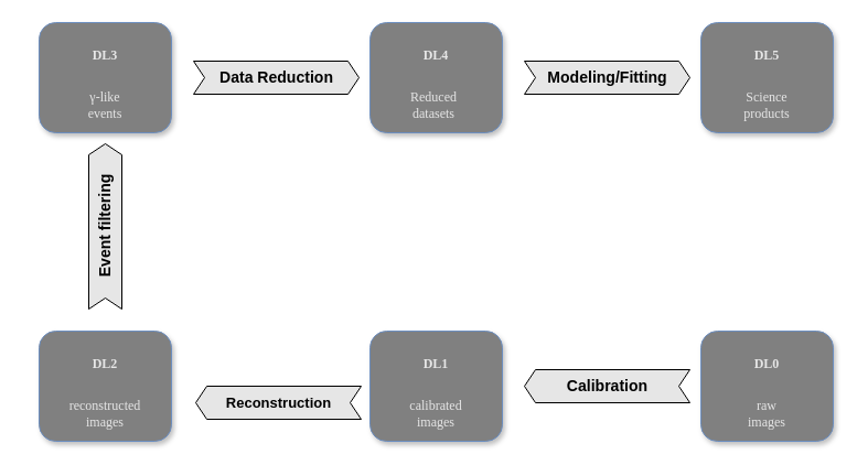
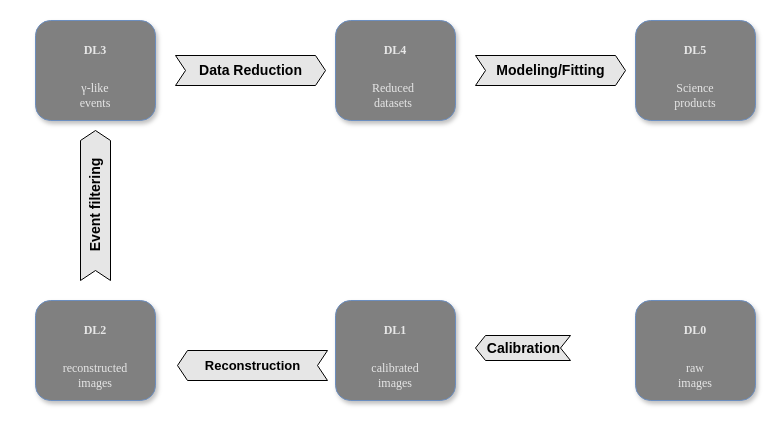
  <mxCell id="0" />
  <mxCell id="1" parent="0" />
  <mxCell id="2" value="" style="rounded=1;whiteSpace=wrap;html=1;fillColor=#808080;strokeColor=#6c8ebf;gradientColor=none;shadow=1;" parent="1" vertex="1"><mxGeometry x="35" y="20" width="120" height="100" as="geometry" /></mxCell>
  <mxCell id="3" value="" style="rounded=1;whiteSpace=wrap;html=1;fillColor=#808080;strokeColor=#6c8ebf;gradientColor=none;shadow=1;" parent="1" vertex="1"><mxGeometry x="335" y="20" width="120" height="100" as="geometry" /></mxCell>
  <mxCell id="4" value="" style="rounded=1;whiteSpace=wrap;html=1;fillColor=#808080;strokeColor=#6c8ebf;gradientColor=none;shadow=1;" parent="1" vertex="1"><mxGeometry x="635" y="20" width="120" height="100" as="geometry" /></mxCell>
  <mxCell id="5" value="&lt;h4&gt;&lt;font face=&quot;Verdana&quot; color=&quot;#e6e6e6&quot;&gt;DL3&lt;/font&gt;&lt;/h4&gt;" style="text;html=1;strokeColor=none;fillColor=none;align=center;verticalAlign=middle;whiteSpace=wrap;rounded=0;shadow=1;" parent="1" vertex="1"><mxGeometry x="75" y="40" width="40" height="20" as="geometry" /></mxCell>
  <mxCell id="6" value="&lt;h4&gt;&lt;font face=&quot;Verdana&quot; color=&quot;#e6e6e6&quot;&gt;DL4&lt;/font&gt;&lt;/h4&gt;" style="text;html=1;strokeColor=none;fillColor=none;align=center;verticalAlign=middle;whiteSpace=wrap;rounded=0;shadow=1;" parent="1" vertex="1"><mxGeometry x="375" y="40" width="40" height="20" as="geometry" /></mxCell>
  <mxCell id="7" value="&lt;h4&gt;&lt;font face=&quot;Verdana&quot; color=&quot;#e6e6e6&quot;&gt;DL5&lt;/font&gt;&lt;/h4&gt;" style="text;html=1;strokeColor=none;fillColor=none;align=center;verticalAlign=middle;whiteSpace=wrap;rounded=0;shadow=1;" parent="1" vertex="1"><mxGeometry x="675" y="40" width="40" height="20" as="geometry" /></mxCell>
  <mxCell id="8" value="&lt;pre&gt;&lt;font color=&quot;#e6e6e6&quot; face=&quot;Verdana&quot;&gt;Reduced&lt;br&gt;datasets&lt;/font&gt;&lt;/pre&gt;" style="text;html=1;strokeColor=none;fillColor=none;align=center;verticalAlign=middle;whiteSpace=wrap;rounded=0;shadow=1;" parent="1" vertex="1"><mxGeometry x="368" y="80" width="50" height="30" as="geometry" /></mxCell>
  <mxCell id="9" value="&lt;pre&gt;&lt;font color=&quot;#e6e6e6&quot; face=&quot;Verdana&quot;&gt;Science&lt;br/&gt;products&lt;/font&gt;&lt;/pre&gt;" style="text;html=1;strokeColor=none;fillColor=none;align=center;verticalAlign=middle;whiteSpace=wrap;rounded=0;shadow=1;" parent="1" vertex="1"><mxGeometry x="670" y="80" width="50" height="30" as="geometry" /></mxCell>
  <mxCell id="10" value="&lt;pre&gt;&lt;font color=&quot;#e6e6e6&quot; face=&quot;Verdana&quot;&gt;γ-like&lt;br/&gt;events&lt;/font&gt;&lt;/pre&gt;" style="text;html=1;strokeColor=none;fillColor=none;align=center;verticalAlign=middle;whiteSpace=wrap;rounded=0;shadow=1;" parent="1" vertex="1"><mxGeometry x="70" y="80" width="50" height="30" as="geometry" /></mxCell>
  <mxCell id="11" value="&lt;h3&gt;Data Reduction&lt;/h3&gt;" style="html=1;shadow=0;dashed=0;align=center;verticalAlign=middle;shape=mxgraph.arrows2.arrow;dy=0;dx=10;notch=10;fillColor=#E6E6E6;gradientColor=none;" parent="1" vertex="1"><mxGeometry x="175" y="55" width="150" height="30" as="geometry" /></mxCell>
  <mxCell id="12" value="&lt;h3&gt;Modeling/Fitting&lt;/h3&gt;" style="html=1;shadow=0;dashed=0;align=center;verticalAlign=middle;shape=mxgraph.arrows2.arrow;dy=0;dx=10;notch=10;fillColor=#E6E6E6;gradientColor=none;" parent="1" vertex="1"><mxGeometry x="475" y="55" width="150" height="30" as="geometry" /></mxCell>
  <mxCell id="13" value="&lt;h3&gt;Event filtering&lt;/h3&gt;" style="html=1;shadow=0;dashed=0;align=center;verticalAlign=middle;shape=mxgraph.arrows2.arrow;dy=0;dx=10;notch=10;fillColor=#E6E6E6;gradientColor=none;direction=east;rotation=270;" parent="1" vertex="1"><mxGeometry x="20" y="190" width="150" height="30" as="geometry" /></mxCell>
  <mxCell id="14" value="&lt;h3&gt;&lt;font style=&quot;font-size: 13px&quot;&gt;Reconstruction&lt;/font&gt;&lt;/h3&gt;" style="html=1;shadow=0;dashed=0;align=center;verticalAlign=middle;shape=mxgraph.arrows2.arrow;dy=0;dx=10;notch=10;fillColor=#E6E6E6;gradientColor=none;direction=west;" parent="1" vertex="1"><mxGeometry x="177" y="350" width="150" height="30" as="geometry" /></mxCell>
- <mxCell id="15" value="&lt;h3&gt;Calibration&lt;/h3&gt;" style="html=1;shadow=0;dashed=0;align=center;verticalAlign=middle;shape=mxgraph.arrows2.arrow;dy=0;dx=10;notch=10;fillColor=#E6E6E6;gradientColor=none;direction=west;" parent="1" vertex="1"><mxGeometry x="475" y="335" width="150" height="30" as="geometry" /></mxCell>
+ <mxCell id="15" value="&lt;h3&gt;Calibration&lt;/h3&gt;" style="html=1;shadow=0;dashed=0;align=center;verticalAlign=middle;shape=mxgraph.arrows2.arrow;dy=0;dx=10;notch=10;fillColor=#E6E6E6;gradientColor=none;direction=west;" parent="1" vertex="1"><mxGeometry x="475" y="335" width="95" height="25" as="geometry" /></mxCell>
  <mxCell id="16" value="" style="group" parent="1" vertex="1" connectable="0"><mxGeometry x="35" y="300" width="120" height="100" as="geometry" /></mxCell>
  <mxCell id="17" value="" style="rounded=1;whiteSpace=wrap;html=1;fillColor=#808080;strokeColor=#6c8ebf;gradientColor=none;shadow=1;" parent="16" vertex="1"><mxGeometry width="120" height="100" as="geometry" /></mxCell>
  <mxCell id="18" value="&lt;h4&gt;&lt;font face=&quot;Verdana&quot; color=&quot;#e6e6e6&quot;&gt;DL2&lt;/font&gt;&lt;/h4&gt;" style="text;html=1;strokeColor=none;fillColor=none;align=center;verticalAlign=middle;whiteSpace=wrap;rounded=0;shadow=1;" parent="16" vertex="1"><mxGeometry x="40" y="20" width="40" height="20" as="geometry" /></mxCell>
  <mxCell id="19" value="&lt;pre&gt;&lt;font color=&quot;#e6e6e6&quot; face=&quot;Verdana&quot;&gt;reconstructed&lt;br&gt;images&lt;/font&gt;&lt;/pre&gt;" style="text;html=1;strokeColor=none;fillColor=none;align=center;verticalAlign=middle;whiteSpace=wrap;rounded=0;shadow=1;" parent="16" vertex="1"><mxGeometry x="35" y="60" width="50" height="30" as="geometry" /></mxCell>
  <mxCell id="20" value="" style="group" parent="1" vertex="1" connectable="0"><mxGeometry x="335" y="300" width="120" height="100" as="geometry" /></mxCell>
  <mxCell id="21" value="" style="rounded=1;whiteSpace=wrap;html=1;fillColor=#808080;strokeColor=#6c8ebf;gradientColor=none;shadow=1;" parent="20" vertex="1"><mxGeometry width="120" height="100" as="geometry" /></mxCell>
  <mxCell id="22" value="&lt;h4&gt;&lt;font face=&quot;Verdana&quot; color=&quot;#e6e6e6&quot;&gt;DL1&lt;/font&gt;&lt;/h4&gt;" style="text;html=1;strokeColor=none;fillColor=none;align=center;verticalAlign=middle;whiteSpace=wrap;rounded=0;shadow=1;" parent="20" vertex="1"><mxGeometry x="40" y="20" width="40" height="20" as="geometry" /></mxCell>
  <mxCell id="23" value="&lt;pre&gt;&lt;font color=&quot;#e6e6e6&quot; face=&quot;Verdana&quot;&gt;calibrated&lt;br/&gt;images&lt;/font&gt;&lt;/pre&gt;" style="text;html=1;strokeColor=none;fillColor=none;align=center;verticalAlign=middle;whiteSpace=wrap;rounded=0;shadow=1;" parent="20" vertex="1"><mxGeometry x="35" y="60" width="50" height="30" as="geometry" /></mxCell>
  <mxCell id="24" value="" style="group" parent="1" vertex="1" connectable="0"><mxGeometry x="635" y="300" width="120" height="100" as="geometry" /></mxCell>
  <mxCell id="25" value="" style="rounded=1;whiteSpace=wrap;html=1;fillColor=#808080;strokeColor=#6c8ebf;gradientColor=none;shadow=1;" parent="24" vertex="1"><mxGeometry width="120" height="100" as="geometry" /></mxCell>
  <mxCell id="26" value="&lt;h4&gt;&lt;font face=&quot;Verdana&quot; color=&quot;#e6e6e6&quot;&gt;DL0&lt;/font&gt;&lt;/h4&gt;" style="text;html=1;strokeColor=none;fillColor=none;align=center;verticalAlign=middle;whiteSpace=wrap;rounded=0;shadow=1;" parent="24" vertex="1"><mxGeometry x="40" y="20" width="40" height="20" as="geometry" /></mxCell>
  <mxCell id="27" value="&lt;pre&gt;&lt;font color=&quot;#e6e6e6&quot; face=&quot;Verdana&quot;&gt;raw&lt;br/&gt;images&lt;/font&gt;&lt;/pre&gt;" style="text;html=1;strokeColor=none;fillColor=none;align=center;verticalAlign=middle;whiteSpace=wrap;rounded=0;shadow=1;" parent="24" vertex="1"><mxGeometry x="35" y="60" width="50" height="30" as="geometry" /></mxCell>
